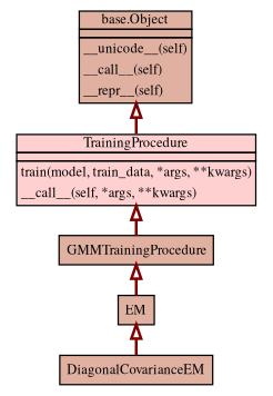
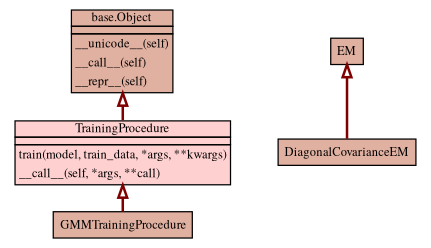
  digraph {
    nodesep=.3
    ranksep=.2
    node [fontname=times fontsize=10 shape=plaintext]
    edge [arrowtail=empty color="#800000" dir=back fontname=times fontsize=10 headport=body style=bold tailport=body weight=100]
-   n1 [height=0 label=<     <TABLE BORDER="0" CELLBORDER="0" CELLSPACING="0" CELLPADDING="0">       <TR><TD ROWSPAN="1">         <TABLE BORDER="0" CELLBORDER="1" CELLSPACING="0"                CELLPADDING="0" PORT="body" BGCOLOR="#ffd0d0">           <TR><TD>TrainingProcedure</TD></TR>           <TR><TD><TABLE BORDER="0" CELLBORDER="0" CELLSPACING="0">             <TR><TD></TD></TR></TABLE></TD></TR>           <TR><TD><TABLE BORDER="0" CELLBORDER="0" CELLSPACING="0">                  <TR><TD ALIGN="LEFT" HREF="verispeak.training.TrainingProcedure-class.html#train" TOOLTIP="verispeak.training.TrainingProcedure.train">train(model, train_data, *args, **kwargs)</TD></TR>          <TR><TD ALIGN="LEFT" HREF="verispeak.training.TrainingProcedure-class.html#__call__" TOOLTIP="verispeak.training.TrainingProcedure.__call__">__call__(self, *args, **kwargs)</TD></TR>     </TABLE></TD></TR>         </TABLE>       </TD></TR>            </TABLE>> width=0]
+   n1 [height=0 label=<     <TABLE BORDER="0" CELLBORDER="0" CELLSPACING="0" CELLPADDING="0">       <TR><TD ROWSPAN="1">         <TABLE BORDER="0" CELLBORDER="1" CELLSPACING="0"                CELLPADDING="0" PORT="body" BGCOLOR="#ffd0d0">           <TR><TD>TrainingProcedure</TD></TR>           <TR><TD><TABLE BORDER="0" CELLBORDER="0" CELLSPACING="0">             <TR><TD></TD></TR></TABLE></TD></TR>           <TR><TD><TABLE BORDER="0" CELLBORDER="0" CELLSPACING="0">                  <TR><TD ALIGN="LEFT" HREF="verispeak.training.TrainingProcedure-class.html#train" TOOLTIP="verispeak.training.TrainingProcedure.train">train(model, train_data, *args, **kwargs)</TD></TR>          <TR><TD ALIGN="LEFT" HREF="verispeak.training.TrainingProcedure-class.html#__call__" TOOLTIP="verispeak.training.TrainingProcedure.__call__">__call__(self, *args, **call)</TD></TR>     </TABLE></TD></TR>         </TABLE>       </TD></TR>            </TABLE>> width=0]
    n2 [height=0 label=<     <TABLE CELLBORDER="0" BGCOLOR="#e0b0a0" PORT="body">       <TR><TD>GMMTrainingProcedure</TD></TR>     </TABLE>> width=0]
    n3 [height=0 label=<     <TABLE CELLBORDER="0" BGCOLOR="#e0b0a0" PORT="body">       <TR><TD>EM</TD></TR>     </TABLE>> width=0]
    n4 [height=0 label=<     <TABLE BORDER="0" CELLBORDER="0" CELLSPACING="0" CELLPADDING="0">       <TR><TD ROWSPAN="1">         <TABLE BORDER="0" CELLBORDER="1" CELLSPACING="0"                CELLPADDING="0" PORT="body" BGCOLOR="#e0b0a0">           <TR><TD>base.Object</TD></TR>           <TR><TD><TABLE BORDER="0" CELLBORDER="0" CELLSPACING="0">             <TR><TD></TD></TR></TABLE></TD></TR>           <TR><TD><TABLE BORDER="0" CELLBORDER="0" CELLSPACING="0">                  <TR><TD ALIGN="LEFT" HREF="verispeak.base.Object-class.html#__unicode__" TOOLTIP="verispeak.base.Object.__unicode__">__unicode__(self)</TD></TR>          <TR><TD ALIGN="LEFT" HREF="verispeak.base.Object-class.html#__str__" TOOLTIP="str(x)">__call__(self)</TD></TR>          <TR><TD ALIGN="LEFT" HREF="verispeak.base.Object-class.html#__repr__" TOOLTIP="repr(x)">__repr__(self)</TD></TR>     </TABLE></TD></TR>         </TABLE>       </TD></TR>            </TABLE>> width=0]
    n5 [height=0 label=<     <TABLE CELLBORDER="0" BGCOLOR="#e0b0a0" PORT="body">       <TR><TD>DiagonalCovarianceEM</TD></TR>     </TABLE>> width=0]
    n1 -> n2
-   n2 -> n3
    n3 -> n5
    n4 -> n1
  }
